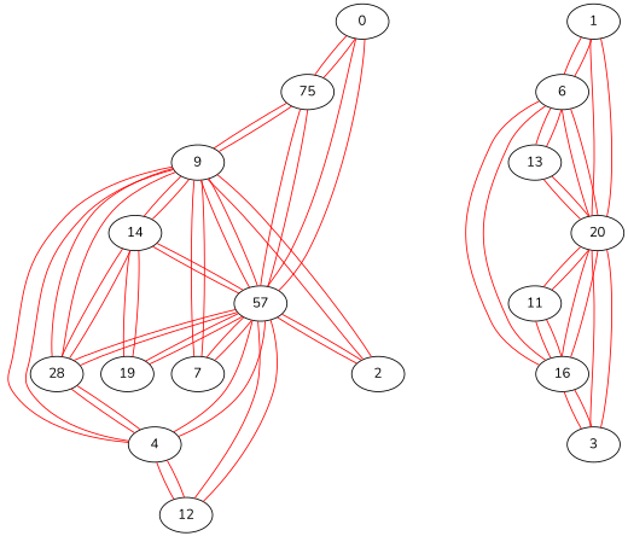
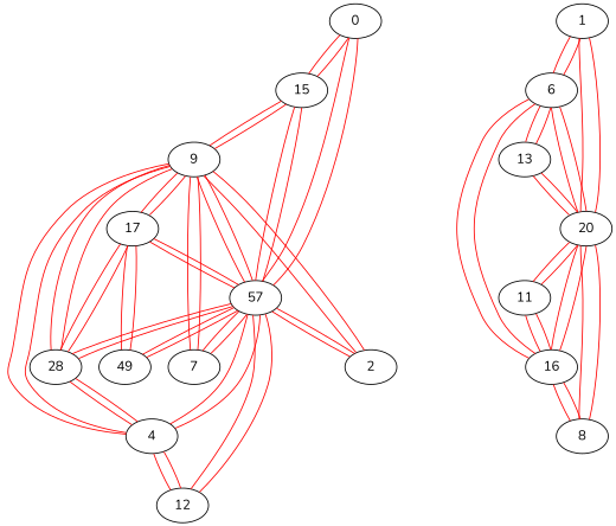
  graph {
    fontname=Nunito
    node [fontname=Nunito]
    edge [color=red fontname=Nunito]
    0
-   15 [label=75]
+   15
    n3 [label=57]
    9
    2
    4
    12
    n8 [label=28]
    7
-   14
-   19
+   14 [label=17]
+   19 [label=49]
    1
    6
    20
    16
    13
-   3
+   3 [label=8]
    11
    0 -- 15
    0 -- n3
    15 -- 0
    15 -- n3
    15 -- 9
    n3 -- 0
    n3 -- 15
    n3 -- 9
    n3 -- 2
    n3 -- 4
    n3 -- 12
    n3 -- n8
    n3 -- 7
    n3 -- 14
    n3 -- 19
    9 -- 15
    9 -- n3
    9 -- 2
    9 -- 4
    9 -- n8
    9 -- 7
    9 -- 14
    2 -- n3
    2 -- 9
    4 -- n3
    4 -- 9
    4 -- 12
    4 -- n8
    12 -- n3
    12 -- 4
    n8 -- n3
    n8 -- 9
    n8 -- 4
    n8 -- 14
    7 -- n3
    7 -- 9
    14 -- n3
    14 -- 9
    14 -- n8
    14 -- 19
    19 -- n3
    19 -- 14
    1 -- 6
    1 -- 20
    6 -- 1
    6 -- 20
    6 -- 16
    6 -- 13
    20 -- 1
    20 -- 6
    20 -- 16
    20 -- 13
    20 -- 3
    20 -- 11
    16 -- 6
    16 -- 20
    16 -- 3
    16 -- 11
    13 -- 6
    13 -- 20
    3 -- 20
    3 -- 16
    11 -- 20
    11 -- 16
  }
